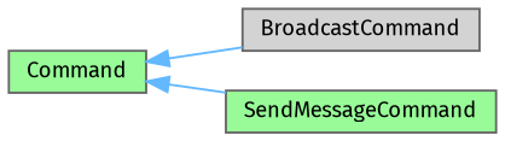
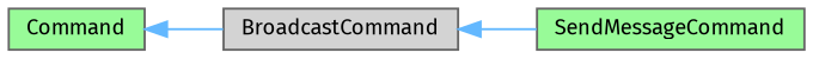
  digraph {
    fontname="Fira Sans"
    rankdir=LR
    node [color=grey40 fillcolor=palegreen fontname="Fira Sans" fontsize=10 shape=box style=filled]
    edge [color=steelblue1 dir=back fontname="Fira Sans" fontsize=10 labelfontname=Helvetica labelfontsize=10 style=solid]
    n1 [height=0.2 label=Command width=0.4]
    n2 [fillcolor=lightgrey height=0.2 label=BroadcastCommand width=0.4]
    n3 [height=0.2 label=SendMessageCommand width=0.4]
    n1 -> n2
-   n1 -> n3
+   n2 -> n3
  }
